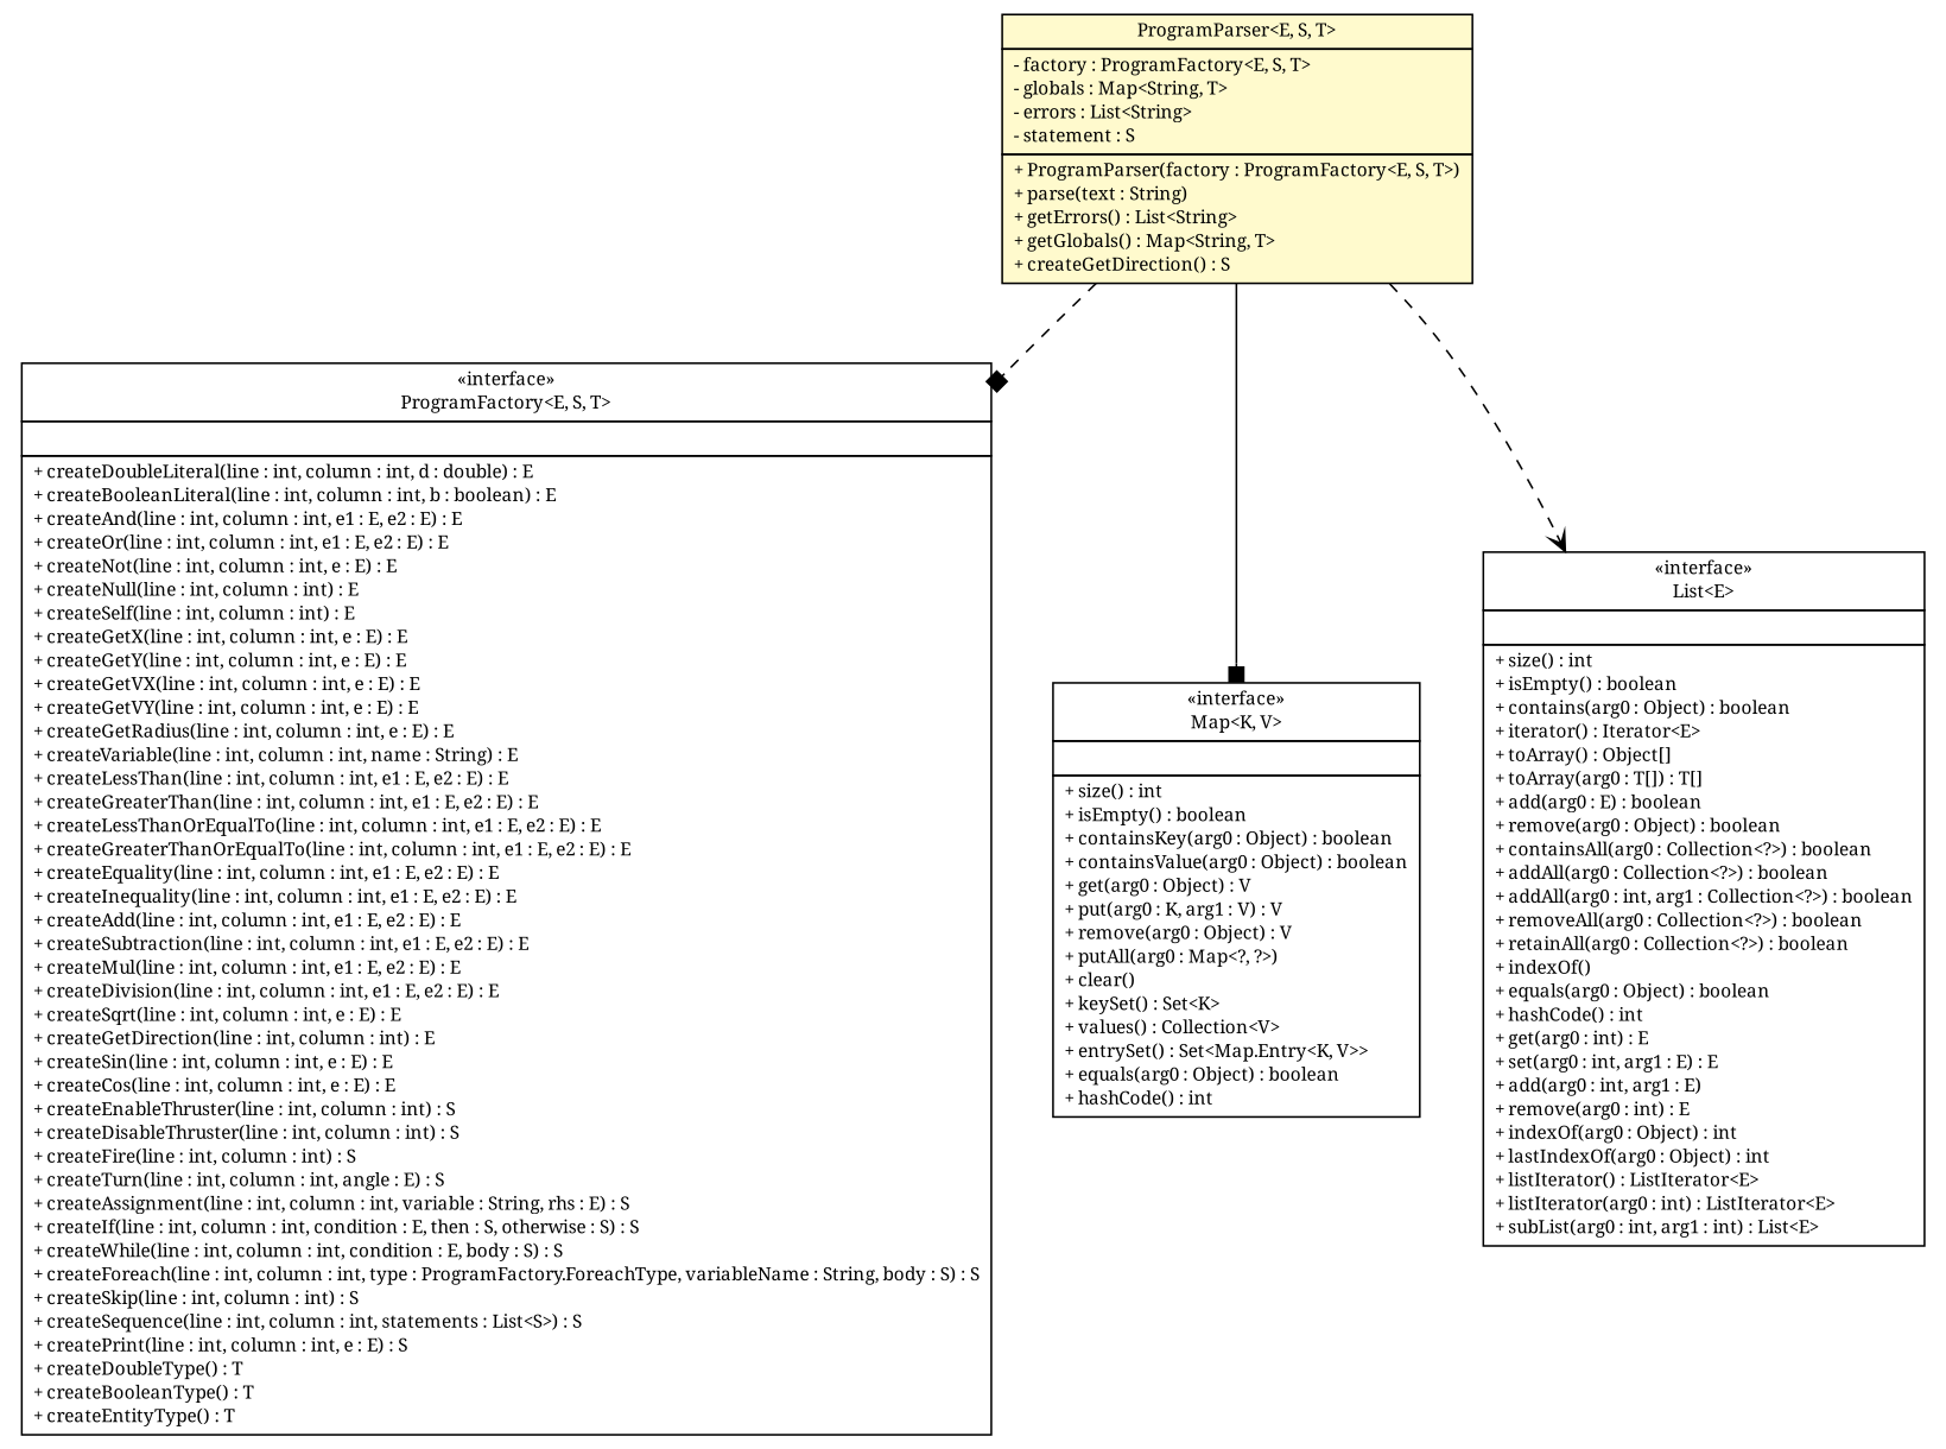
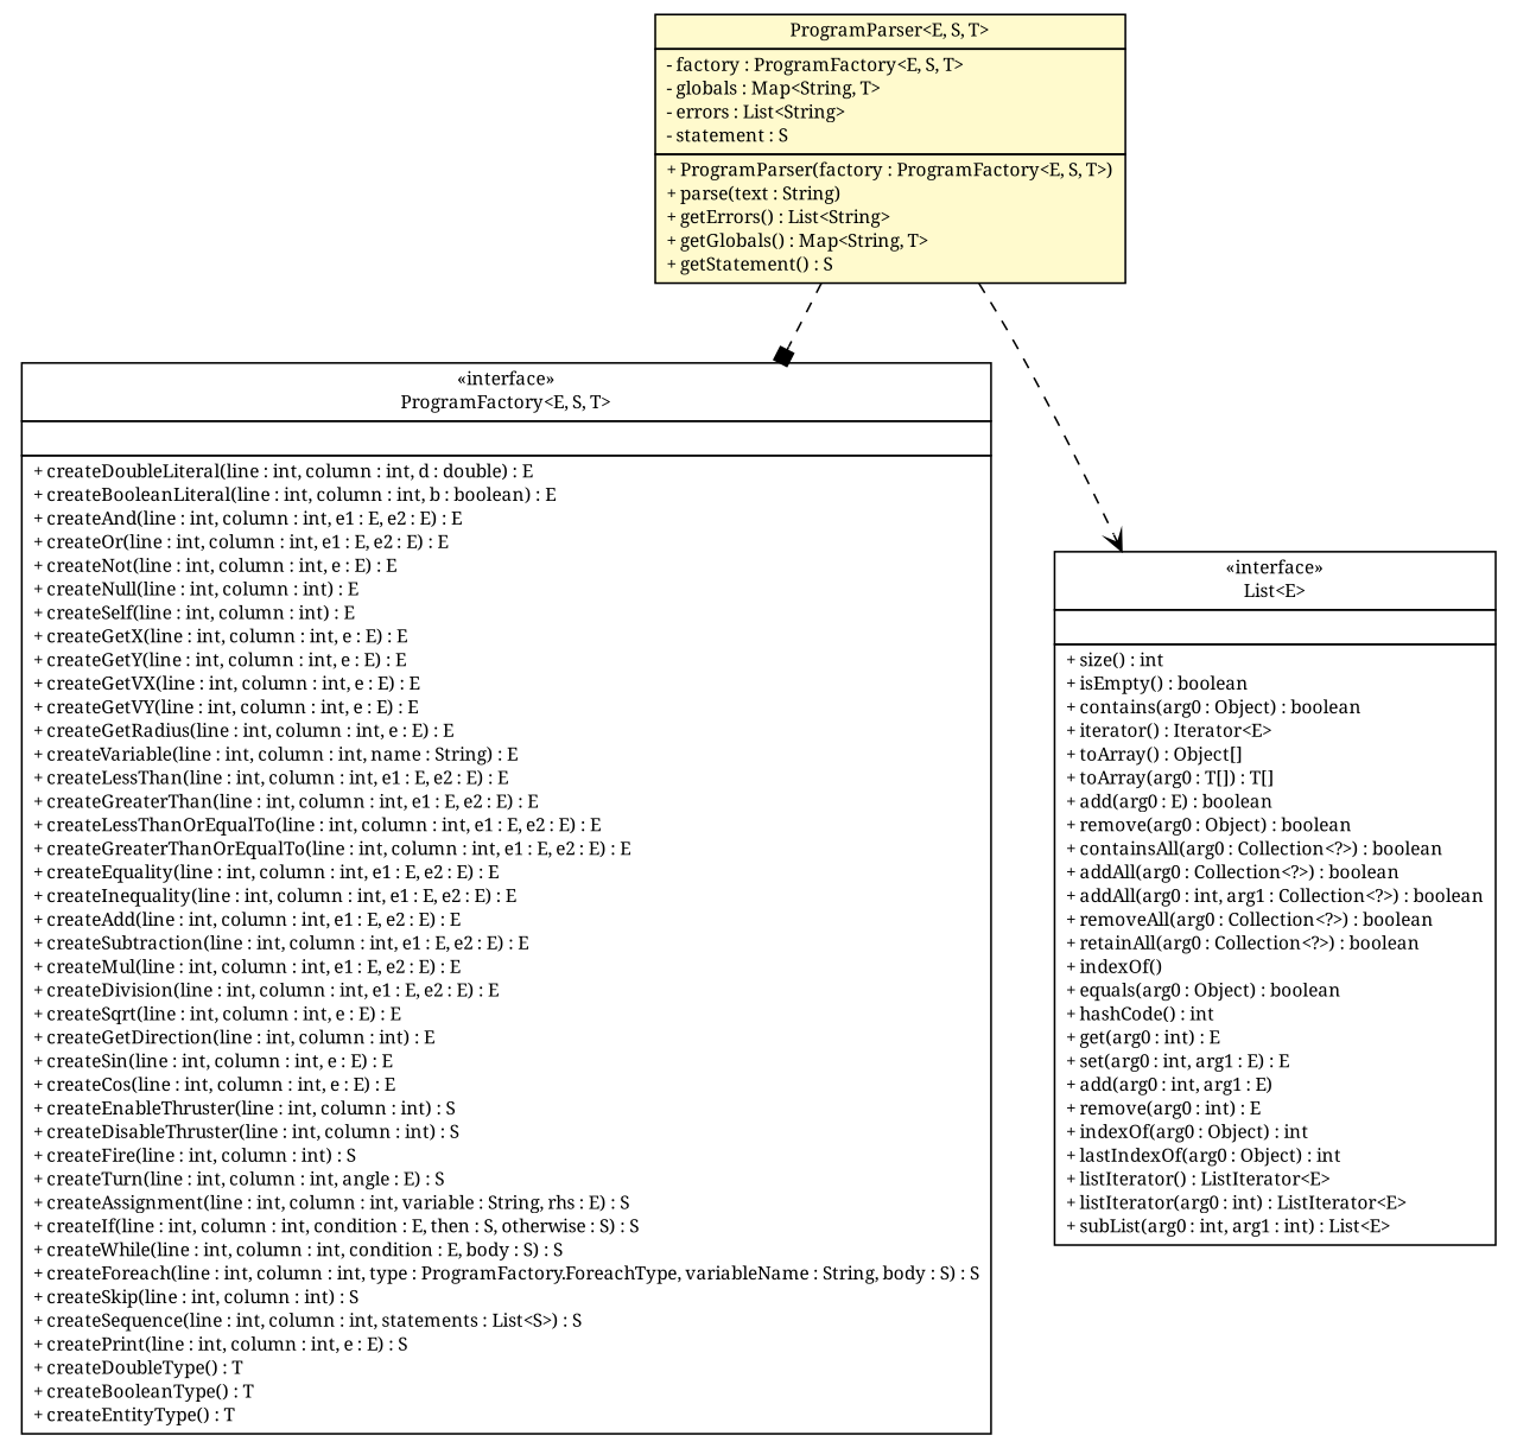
  digraph {
    fontname="Noto Serif"
    nodesep=0.25
    ranksep=0.5
    node [fontcolor=black fontname="Noto Serif" fontsize=10.0 shape=plaintext]
    edge [arrowhead=box color=black fontcolor=black fontname="Noto Serif" fontsize=10.0 headport=p labelfontname=Helvetica labelfontsize=10 style=dashed tailport=p]
    n1 [label=<<table title="model.programs.parsing.ProgramFactory" border="0" cellborder="1" cellspacing="0" cellpadding="2" port="p" href="./ProgramFactory.html"> 		<tr><td><table border="0" cellspacing="0" cellpadding="1"> <tr><td align="center" balign="center"> &#171;interface&#187; </td></tr> <tr><td align="center" balign="center"> ProgramFactory&lt;E, S, T&gt; </td></tr> 		</table></td></tr> 		<tr><td><table border="0" cellspacing="0" cellpadding="1"> <tr><td align="left" balign="left">  </td></tr> 		</table></td></tr> 		<tr><td><table border="0" cellspacing="0" cellpadding="1"> <tr><td align="left" balign="left"> + createDoubleLiteral(line : int, column : int, d : double) : E </td></tr> <tr><td align="left" balign="left"> + createBooleanLiteral(line : int, column : int, b : boolean) : E </td></tr> <tr><td align="left" balign="left"> + createAnd(line : int, column : int, e1 : E, e2 : E) : E </td></tr> <tr><td align="left" balign="left"> + createOr(line : int, column : int, e1 : E, e2 : E) : E </td></tr> <tr><td align="left" balign="left"> + createNot(line : int, column : int, e : E) : E </td></tr> <tr><td align="left" balign="left"> + createNull(line : int, column : int) : E </td></tr> <tr><td align="left" balign="left"> + createSelf(line : int, column : int) : E </td></tr> <tr><td align="left" balign="left"> + createGetX(line : int, column : int, e : E) : E </td></tr> <tr><td align="left" balign="left"> + createGetY(line : int, column : int, e : E) : E </td></tr> <tr><td align="left" balign="left"> + createGetVX(line : int, column : int, e : E) : E </td></tr> <tr><td align="left" balign="left"> + createGetVY(line : int, column : int, e : E) : E </td></tr> <tr><td align="left" balign="left"> + createGetRadius(line : int, column : int, e : E) : E </td></tr> <tr><td align="left" balign="left"> + createVariable(line : int, column : int, name : String) : E </td></tr> <tr><td align="left" balign="left"> + createLessThan(line : int, column : int, e1 : E, e2 : E) : E </td></tr> <tr><td align="left" balign="left"> + createGreaterThan(line : int, column : int, e1 : E, e2 : E) : E </td></tr> <tr><td align="left" balign="left"> + createLessThanOrEqualTo(line : int, column : int, e1 : E, e2 : E) : E </td></tr> <tr><td align="left" balign="left"> + createGreaterThanOrEqualTo(line : int, column : int, e1 : E, e2 : E) : E </td></tr> <tr><td align="left" balign="left"> + createEquality(line : int, column : int, e1 : E, e2 : E) : E </td></tr> <tr><td align="left" balign="left"> + createInequality(line : int, column : int, e1 : E, e2 : E) : E </td></tr> <tr><td align="left" balign="left"> + createAdd(line : int, column : int, e1 : E, e2 : E) : E </td></tr> <tr><td align="left" balign="left"> + createSubtraction(line : int, column : int, e1 : E, e2 : E) : E </td></tr> <tr><td align="left" balign="left"> + createMul(line : int, column : int, e1 : E, e2 : E) : E </td></tr> <tr><td align="left" balign="left"> + createDivision(line : int, column : int, e1 : E, e2 : E) : E </td></tr> <tr><td align="left" balign="left"> + createSqrt(line : int, column : int, e : E) : E </td></tr> <tr><td align="left" balign="left"> + createGetDirection(line : int, column : int) : E </td></tr> <tr><td align="left" balign="left"> + createSin(line : int, column : int, e : E) : E </td></tr> <tr><td align="left" balign="left"> + createCos(line : int, column : int, e : E) : E </td></tr> <tr><td align="left" balign="left"> + createEnableThruster(line : int, column : int) : S </td></tr> <tr><td align="left" balign="left"> + createDisableThruster(line : int, column : int) : S </td></tr> <tr><td align="left" balign="left"> + createFire(line : int, column : int) : S </td></tr> <tr><td align="left" balign="left"> + createTurn(line : int, column : int, angle : E) : S </td></tr> <tr><td align="left" balign="left"> + createAssignment(line : int, column : int, variable : String, rhs : E) : S </td></tr> <tr><td align="left" balign="left"> + createIf(line : int, column : int, condition : E, then : S, otherwise : S) : S </td></tr> <tr><td align="left" balign="left"> + createWhile(line : int, column : int, condition : E, body : S) : S </td></tr> <tr><td align="left" balign="left"> + createForeach(line : int, column : int, type : ProgramFactory.ForeachType, variableName : String, body : S) : S </td></tr> <tr><td align="left" balign="left"> + createSkip(line : int, column : int) : S </td></tr> <tr><td align="left" balign="left"> + createSequence(line : int, column : int, statements : List&lt;S&gt;) : S </td></tr> <tr><td align="left" balign="left"> + createPrint(line : int, column : int, e : E) : S </td></tr> <tr><td align="left" balign="left"> + createDoubleType() : T </td></tr> <tr><td align="left" balign="left"> + createBooleanType() : T </td></tr> <tr><td align="left" balign="left"> + createEntityType() : T </td></tr> 		</table></td></tr> 		</table>>]
-   n2 [label=<<table title="model.programs.parsing.ProgramParser" border="0" cellborder="1" cellspacing="0" cellpadding="2" port="p" bgcolor="lemonChiffon" href="./ProgramParser.html"> 		<tr><td><table border="0" cellspacing="0" cellpadding="1"> <tr><td align="center" balign="center"> ProgramParser&lt;E, S, T&gt; </td></tr> 		</table></td></tr> 		<tr><td><table border="0" cellspacing="0" cellpadding="1"> <tr><td align="left" balign="left"> - factory : ProgramFactory&lt;E, S, T&gt; </td></tr> <tr><td align="left" balign="left"> - globals : Map&lt;String, T&gt; </td></tr> <tr><td align="left" balign="left"> - errors : List&lt;String&gt; </td></tr> <tr><td align="left" balign="left"> - statement : S </td></tr> 		</table></td></tr> 		<tr><td><table border="0" cellspacing="0" cellpadding="1"> <tr><td align="left" balign="left"> + ProgramParser(factory : ProgramFactory&lt;E, S, T&gt;) </td></tr> <tr><td align="left" balign="left"> + parse(text : String) </td></tr> <tr><td align="left" balign="left"> + getErrors() : List&lt;String&gt; </td></tr> <tr><td align="left" balign="left"> + getGlobals() : Map&lt;String, T&gt; </td></tr> <tr><td align="left" balign="left"> + createGetDirection() : S </td></tr> 		</table></td></tr> 		</table>>]
-   n3 [label=<<table title="java.util.Map" border="0" cellborder="1" cellspacing="0" cellpadding="2" port="p" href="http://java.sun.com/j2se/1.4.2/docs/api/java/util/Map.html"> 		<tr><td><table border="0" cellspacing="0" cellpadding="1"> <tr><td align="center" balign="center"> &#171;interface&#187; </td></tr> <tr><td align="center" balign="center"> Map&lt;K, V&gt; </td></tr> 		</table></td></tr> 		<tr><td><table border="0" cellspacing="0" cellpadding="1"> <tr><td align="left" balign="left">  </td></tr> 		</table></td></tr> 		<tr><td><table border="0" cellspacing="0" cellpadding="1"> <tr><td align="left" balign="left"> + size() : int </td></tr> <tr><td align="left" balign="left"> + isEmpty() : boolean </td></tr> <tr><td align="left" balign="left"> + containsKey(arg0 : Object) : boolean </td></tr> <tr><td align="left" balign="left"> + containsValue(arg0 : Object) : boolean </td></tr> <tr><td align="left" balign="left"> + get(arg0 : Object) : V </td></tr> <tr><td align="left" balign="left"> + put(arg0 : K, arg1 : V) : V </td></tr> <tr><td align="left" balign="left"> + remove(arg0 : Object) : V </td></tr> <tr><td align="left" balign="left"> + putAll(arg0 : Map&lt;?, ?&gt;) </td></tr> <tr><td align="left" balign="left"> + clear() </td></tr> <tr><td align="left" balign="left"> + keySet() : Set&lt;K&gt; </td></tr> <tr><td align="left" balign="left"> + values() : Collection&lt;V&gt; </td></tr> <tr><td align="left" balign="left"> + entrySet() : Set&lt;Map.Entry&lt;K, V&gt;&gt; </td></tr> <tr><td align="left" balign="left"> + equals(arg0 : Object) : boolean </td></tr> <tr><td align="left" balign="left"> + hashCode() : int </td></tr> 		</table></td></tr> 		</table>>]
+   n2 [label=<<table title="model.programs.parsing.ProgramParser" border="0" cellborder="1" cellspacing="0" cellpadding="2" port="p" bgcolor="lemonChiffon" href="./ProgramParser.html"> 		<tr><td><table border="0" cellspacing="0" cellpadding="1"> <tr><td align="center" balign="center"> ProgramParser&lt;E, S, T&gt; </td></tr> 		</table></td></tr> 		<tr><td><table border="0" cellspacing="0" cellpadding="1"> <tr><td align="left" balign="left"> - factory : ProgramFactory&lt;E, S, T&gt; </td></tr> <tr><td align="left" balign="left"> - globals : Map&lt;String, T&gt; </td></tr> <tr><td align="left" balign="left"> - errors : List&lt;String&gt; </td></tr> <tr><td align="left" balign="left"> - statement : S </td></tr> 		</table></td></tr> 		<tr><td><table border="0" cellspacing="0" cellpadding="1"> <tr><td align="left" balign="left"> + ProgramParser(factory : ProgramFactory&lt;E, S, T&gt;) </td></tr> <tr><td align="left" balign="left"> + parse(text : String) </td></tr> <tr><td align="left" balign="left"> + getErrors() : List&lt;String&gt; </td></tr> <tr><td align="left" balign="left"> + getGlobals() : Map&lt;String, T&gt; </td></tr> <tr><td align="left" balign="left"> + getStatement() : S </td></tr> 		</table></td></tr> 		</table>>]
    n4 [label=<<table title="java.util.List" border="0" cellborder="1" cellspacing="0" cellpadding="2" port="p" href="http://java.sun.com/j2se/1.4.2/docs/api/java/util/List.html"> 		<tr><td><table border="0" cellspacing="0" cellpadding="1"> <tr><td align="center" balign="center"> &#171;interface&#187; </td></tr> <tr><td align="center" balign="center"> List&lt;E&gt; </td></tr> 		</table></td></tr> 		<tr><td><table border="0" cellspacing="0" cellpadding="1"> <tr><td align="left" balign="left">  </td></tr> 		</table></td></tr> 		<tr><td><table border="0" cellspacing="0" cellpadding="1"> <tr><td align="left" balign="left"> + size() : int </td></tr> <tr><td align="left" balign="left"> + isEmpty() : boolean </td></tr> <tr><td align="left" balign="left"> + contains(arg0 : Object) : boolean </td></tr> <tr><td align="left" balign="left"> + iterator() : Iterator&lt;E&gt; </td></tr> <tr><td align="left" balign="left"> + toArray() : Object[] </td></tr> <tr><td align="left" balign="left"> + toArray(arg0 : T[]) : T[] </td></tr> <tr><td align="left" balign="left"> + add(arg0 : E) : boolean </td></tr> <tr><td align="left" balign="left"> + remove(arg0 : Object) : boolean </td></tr> <tr><td align="left" balign="left"> + containsAll(arg0 : Collection&lt;?&gt;) : boolean </td></tr> <tr><td align="left" balign="left"> + addAll(arg0 : Collection&lt;?&gt;) : boolean </td></tr> <tr><td align="left" balign="left"> + addAll(arg0 : int, arg1 : Collection&lt;?&gt;) : boolean </td></tr> <tr><td align="left" balign="left"> + removeAll(arg0 : Collection&lt;?&gt;) : boolean </td></tr> <tr><td align="left" balign="left"> + retainAll(arg0 : Collection&lt;?&gt;) : boolean </td></tr> <tr><td align="left" balign="left"> + indexOf() </td></tr> <tr><td align="left" balign="left"> + equals(arg0 : Object) : boolean </td></tr> <tr><td align="left" balign="left"> + hashCode() : int </td></tr> <tr><td align="left" balign="left"> + get(arg0 : int) : E </td></tr> <tr><td align="left" balign="left"> + set(arg0 : int, arg1 : E) : E </td></tr> <tr><td align="left" balign="left"> + add(arg0 : int, arg1 : E) </td></tr> <tr><td align="left" balign="left"> + remove(arg0 : int) : E </td></tr> <tr><td align="left" balign="left"> + indexOf(arg0 : Object) : int </td></tr> <tr><td align="left" balign="left"> + lastIndexOf(arg0 : Object) : int </td></tr> <tr><td align="left" balign="left"> + listIterator() : ListIterator&lt;E&gt; </td></tr> <tr><td align="left" balign="left"> + listIterator(arg0 : int) : ListIterator&lt;E&gt; </td></tr> <tr><td align="left" balign="left"> + subList(arg0 : int, arg1 : int) : List&lt;E&gt; </td></tr> 		</table></td></tr> 		</table>>]
    n2 -> n1
-   n2 -> n3 [style=solid]
    n2 -> n4 [arrowhead=vee]
  }
